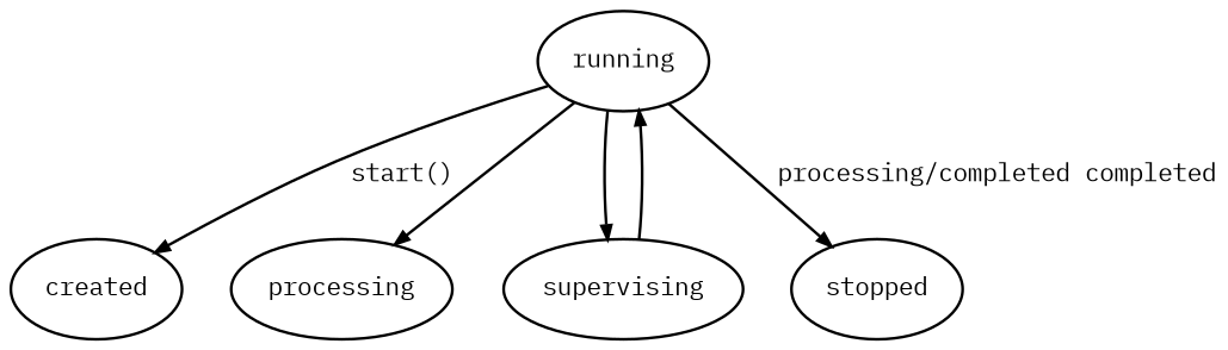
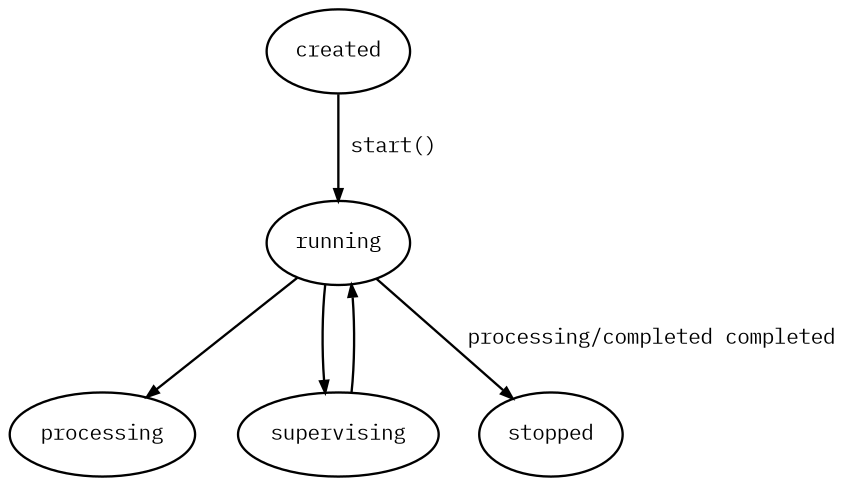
  digraph {
    fontname="IBM Plex Mono"
    node [fontname="IBM Plex Mono" fontsize=9]
    edge [arrowsize=0.5 fontname="IBM Plex Mono" fontsize=9]
    created
    running
    processing
    supervising
    stopped
-   running -> created [label=" start()"]
+   created -> running [label=" start()"]
    running -> processing
    running -> supervising
    running -> stopped [label=" processing/completed completed"]
    supervising -> running
  }
